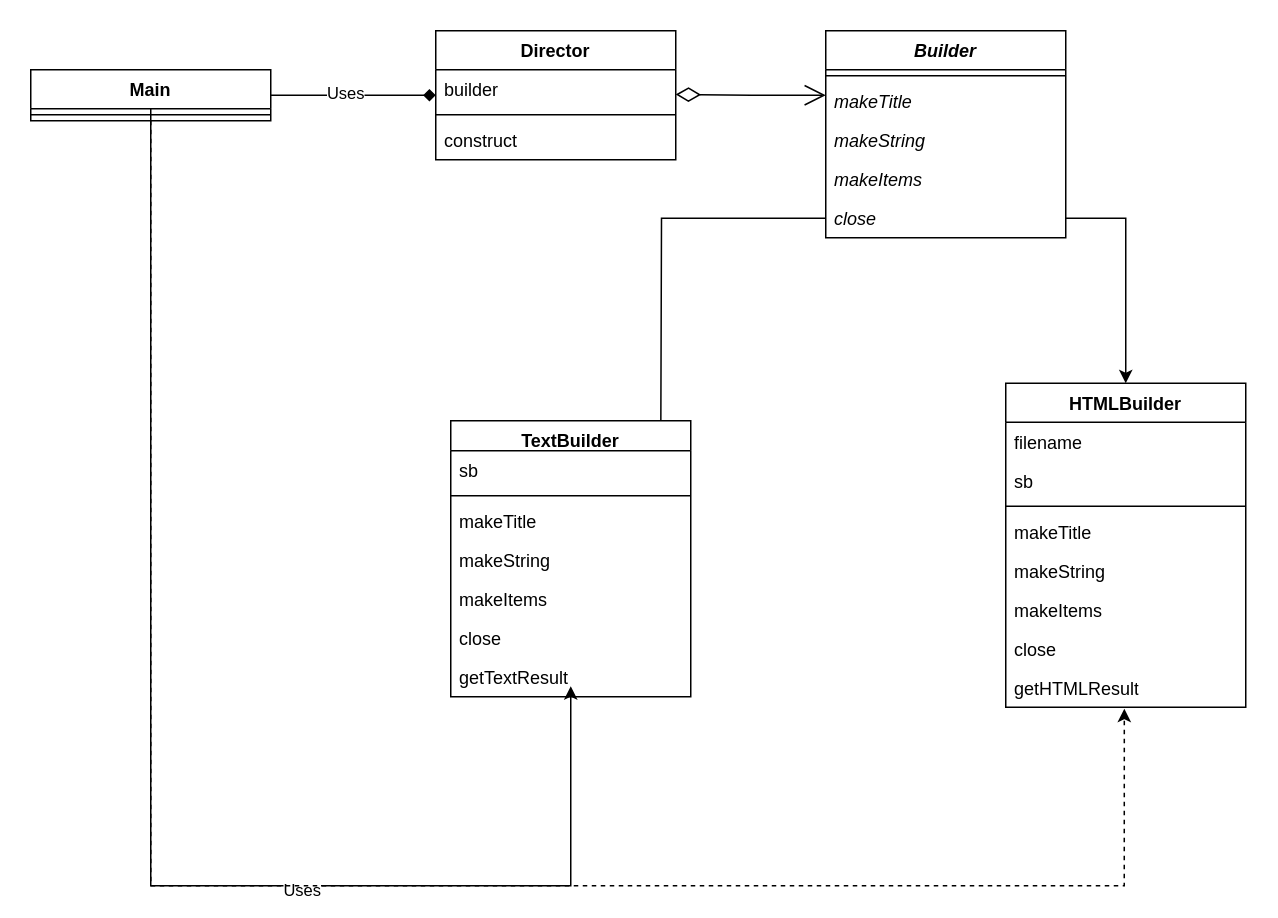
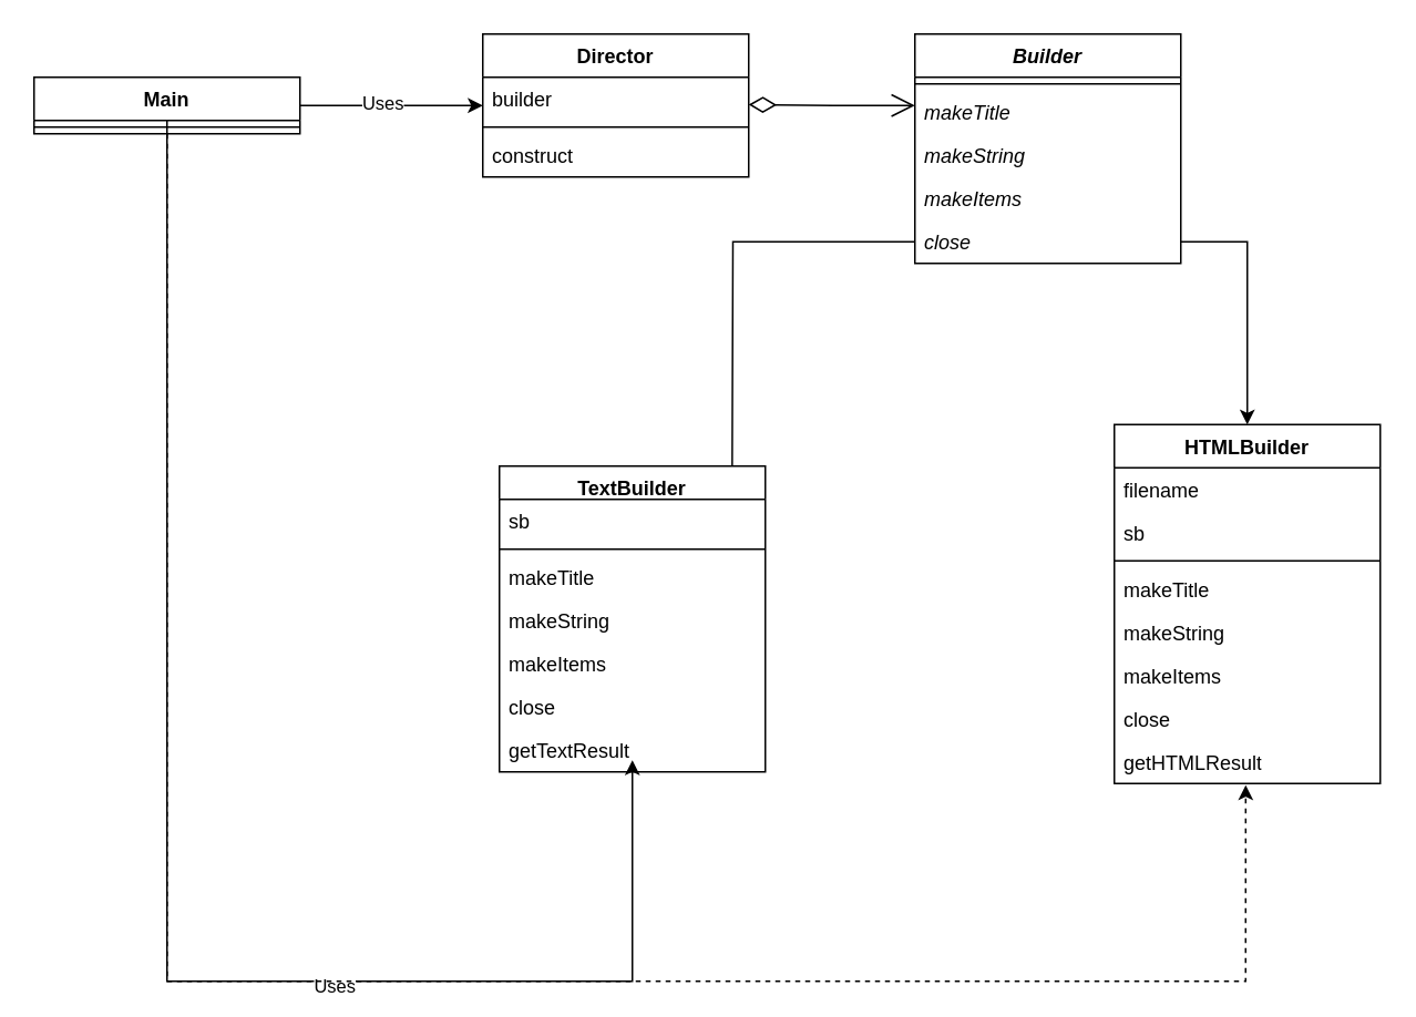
  <mxCell id="0" />
  <mxCell id="1" parent="0" />
- <mxCell id="2" style="edgeStyle=orthogonalEdgeStyle;rounded=0;orthogonalLoop=1;jettySize=auto;html=1;exitX=1;exitY=0.5;exitDx=0;exitDy=0;endArrow=diamond;" edge="1" parent="1" source="7" target="9"><mxGeometry relative="1" as="geometry" /></mxCell>
+ <mxCell id="2" style="edgeStyle=orthogonalEdgeStyle;rounded=0;orthogonalLoop=1;jettySize=auto;html=1;exitX=1;exitY=0.5;exitDx=0;exitDy=0;" edge="1" parent="1" source="7" target="9"><mxGeometry relative="1" as="geometry" /></mxCell>
  <mxCell id="3" value="Uses&lt;br&gt;" style="edgeLabel;html=1;align=center;verticalAlign=middle;resizable=0;points=[];" vertex="1" connectable="0" parent="2"><mxGeometry x="-0.109" y="2" relative="1" as="geometry"><mxPoint as="offset" /></mxGeometry></mxCell>
  <mxCell id="4" style="edgeStyle=elbowEdgeStyle;rounded=0;orthogonalLoop=1;jettySize=auto;html=1;exitX=0.5;exitY=1;exitDx=0;exitDy=0;entryX=0.5;entryY=1.115;entryDx=0;entryDy=0;elbow=vertical;entryPerimeter=0;" edge="1" parent="1"><mxGeometry relative="1" as="geometry"><mxPoint x="100" y="70" as="sourcePoint" /><mxPoint x="380" y="456.99" as="targetPoint" /><Array as="points"><mxPoint x="200" y="590" /></Array></mxGeometry></mxCell>
  <mxCell id="5" value="Uses" style="edgeLabel;html=1;align=center;verticalAlign=middle;resizable=0;points=[];" vertex="1" connectable="0" parent="4"><mxGeometry x="0.329" y="-2" relative="1" as="geometry"><mxPoint as="offset" /></mxGeometry></mxCell>
  <mxCell id="6" style="edgeStyle=orthogonalEdgeStyle;rounded=0;orthogonalLoop=1;jettySize=auto;html=1;entryX=0.494;entryY=1.038;entryDx=0;entryDy=0;entryPerimeter=0;dashed=1;" edge="1" parent="1" source="7" target="29"><mxGeometry relative="1" as="geometry"><Array as="points"><mxPoint x="100" y="590" /><mxPoint x="749" y="590" /></Array></mxGeometry></mxCell>
  <mxCell id="7" value="Main" style="swimlane;fontStyle=1;align=center;verticalAlign=top;childLayout=stackLayout;horizontal=1;startSize=26;horizontalStack=0;resizeParent=1;resizeParentMax=0;resizeLast=0;collapsible=1;marginBottom=0;whiteSpace=wrap;html=1;" vertex="1" parent="1"><mxGeometry y="46" width="160" height="34" as="geometry" x="20" /></mxCell>
  <mxCell id="8" value="" style="line;strokeWidth=1;fillColor=none;align=left;verticalAlign=middle;spacingTop=-1;spacingLeft=3;spacingRight=3;rotatable=0;labelPosition=right;points=[];portConstraint=eastwest;strokeColor=inherit;" vertex="1" parent="7"><mxGeometry y="26" width="160" height="8" as="geometry" /></mxCell>
  <mxCell id="9" value="Director" style="swimlane;fontStyle=1;align=center;verticalAlign=top;childLayout=stackLayout;horizontal=1;startSize=26;horizontalStack=0;resizeParent=1;resizeParentMax=0;resizeLast=0;collapsible=1;marginBottom=0;whiteSpace=wrap;html=1;" vertex="1" parent="1"><mxGeometry x="290" y="20" width="160" height="86" as="geometry" /></mxCell>
  <mxCell id="10" value="builder" style="text;strokeColor=none;fillColor=none;align=left;verticalAlign=top;spacingLeft=4;spacingRight=4;overflow=hidden;rotatable=0;points=[[0,0.5],[1,0.5]];portConstraint=eastwest;whiteSpace=wrap;html=1;" vertex="1" parent="9"><mxGeometry y="26" width="160" height="26" as="geometry" /></mxCell>
  <mxCell id="11" value="" style="line;strokeWidth=1;fillColor=none;align=left;verticalAlign=middle;spacingTop=-1;spacingLeft=3;spacingRight=3;rotatable=0;labelPosition=right;points=[];portConstraint=eastwest;strokeColor=inherit;" vertex="1" parent="9"><mxGeometry y="52" width="160" height="8" as="geometry" /></mxCell>
  <mxCell id="12" value="construct" style="text;strokeColor=none;fillColor=none;align=left;verticalAlign=top;spacingLeft=4;spacingRight=4;overflow=hidden;rotatable=0;points=[[0,0.5],[1,0.5]];portConstraint=eastwest;whiteSpace=wrap;html=1;" vertex="1" parent="9"><mxGeometry y="60" width="160" height="26" as="geometry" /></mxCell>
  <mxCell id="13" value="&lt;i&gt;Builder&lt;/i&gt;" style="swimlane;fontStyle=1;align=center;verticalAlign=top;childLayout=stackLayout;horizontal=1;startSize=26;horizontalStack=0;resizeParent=1;resizeParentMax=0;resizeLast=0;collapsible=1;marginBottom=0;whiteSpace=wrap;html=1;" vertex="1" parent="1"><mxGeometry x="550" y="20" width="160" height="138" as="geometry" /></mxCell>
  <mxCell id="14" value="" style="line;strokeWidth=1;fillColor=none;align=left;verticalAlign=middle;spacingTop=-1;spacingLeft=3;spacingRight=3;rotatable=0;labelPosition=right;points=[];portConstraint=eastwest;strokeColor=inherit;" vertex="1" parent="13"><mxGeometry y="26" width="160" height="8" as="geometry" /></mxCell>
  <mxCell id="15" value="&lt;i&gt;makeTitle&lt;/i&gt;" style="text;strokeColor=none;fillColor=none;align=left;verticalAlign=top;spacingLeft=4;spacingRight=4;overflow=hidden;rotatable=0;points=[[0,0.5],[1,0.5]];portConstraint=eastwest;whiteSpace=wrap;html=1;" vertex="1" parent="13"><mxGeometry y="34" width="160" height="26" as="geometry" /></mxCell>
  <mxCell id="16" value="&lt;i&gt;makeString&lt;span style=&quot;white-space: pre;&quot;&gt;&#09;&lt;/span&gt;&lt;/i&gt;" style="text;strokeColor=none;fillColor=none;align=left;verticalAlign=top;spacingLeft=4;spacingRight=4;overflow=hidden;rotatable=0;points=[[0,0.5],[1,0.5]];portConstraint=eastwest;whiteSpace=wrap;html=1;" vertex="1" parent="13"><mxGeometry y="60" width="160" height="26" as="geometry" /></mxCell>
  <mxCell id="17" value="&lt;i&gt;makeItems&lt;/i&gt;" style="text;strokeColor=none;fillColor=none;align=left;verticalAlign=top;spacingLeft=4;spacingRight=4;overflow=hidden;rotatable=0;points=[[0,0.5],[1,0.5]];portConstraint=eastwest;whiteSpace=wrap;html=1;" vertex="1" parent="13"><mxGeometry y="86" width="160" height="26" as="geometry" /></mxCell>
  <mxCell id="18" style="edgeStyle=orthogonalEdgeStyle;rounded=0;orthogonalLoop=1;jettySize=auto;html=1;" edge="1" parent="13" source="19"><mxGeometry relative="1" as="geometry"><mxPoint x="-110" y="280" as="targetPoint" /></mxGeometry></mxCell>
  <mxCell id="19" value="&lt;i&gt;close&lt;/i&gt;" style="text;strokeColor=none;fillColor=none;align=left;verticalAlign=top;spacingLeft=4;spacingRight=4;overflow=hidden;rotatable=0;points=[[0,0.5],[1,0.5]];portConstraint=eastwest;whiteSpace=wrap;html=1;" vertex="1" parent="13"><mxGeometry y="112" width="160" height="26" as="geometry" /></mxCell>
  <mxCell id="20" value="" style="endArrow=open;html=1;endSize=12;startArrow=diamondThin;startSize=14;startFill=0;edgeStyle=orthogonalEdgeStyle;align=left;verticalAlign=bottom;rounded=0;" edge="1" parent="1"><mxGeometry x="-1" y="3" relative="1" as="geometry"><mxPoint x="450" y="62.5" as="sourcePoint" /><mxPoint x="550" y="63" as="targetPoint" /><mxPoint as="offset" /></mxGeometry></mxCell>
  <mxCell id="21" value="HTMLBuilder" style="swimlane;fontStyle=1;align=center;verticalAlign=top;childLayout=stackLayout;horizontal=1;startSize=26;horizontalStack=0;resizeParent=1;resizeParentMax=0;resizeLast=0;collapsible=1;marginBottom=0;whiteSpace=wrap;html=1;" vertex="1" parent="1"><mxGeometry x="670" y="255" width="160" height="216" as="geometry" /></mxCell>
  <mxCell id="22" value="filename" style="text;strokeColor=none;fillColor=none;align=left;verticalAlign=top;spacingLeft=4;spacingRight=4;overflow=hidden;rotatable=0;points=[[0,0.5],[1,0.5]];portConstraint=eastwest;whiteSpace=wrap;html=1;" vertex="1" parent="21"><mxGeometry y="26" width="160" height="26" as="geometry" /></mxCell>
  <mxCell id="23" value="sb" style="text;strokeColor=none;fillColor=none;align=left;verticalAlign=top;spacingLeft=4;spacingRight=4;overflow=hidden;rotatable=0;points=[[0,0.5],[1,0.5]];portConstraint=eastwest;whiteSpace=wrap;html=1;" vertex="1" parent="21"><mxGeometry y="52" width="160" height="26" as="geometry" /></mxCell>
  <mxCell id="24" value="" style="line;strokeWidth=1;fillColor=none;align=left;verticalAlign=middle;spacingTop=-1;spacingLeft=3;spacingRight=3;rotatable=0;labelPosition=right;points=[];portConstraint=eastwest;strokeColor=inherit;" vertex="1" parent="21"><mxGeometry y="78" width="160" height="8" as="geometry" /></mxCell>
  <mxCell id="25" value="makeTitle" style="text;strokeColor=none;fillColor=none;align=left;verticalAlign=top;spacingLeft=4;spacingRight=4;overflow=hidden;rotatable=0;points=[[0,0.5],[1,0.5]];portConstraint=eastwest;whiteSpace=wrap;html=1;" vertex="1" parent="21"><mxGeometry y="86" width="160" height="26" as="geometry" /></mxCell>
  <mxCell id="26" value="makeString" style="text;strokeColor=none;fillColor=none;align=left;verticalAlign=top;spacingLeft=4;spacingRight=4;overflow=hidden;rotatable=0;points=[[0,0.5],[1,0.5]];portConstraint=eastwest;whiteSpace=wrap;html=1;" vertex="1" parent="21"><mxGeometry y="112" width="160" height="26" as="geometry" /></mxCell>
  <mxCell id="27" value="makeItems" style="text;strokeColor=none;fillColor=none;align=left;verticalAlign=top;spacingLeft=4;spacingRight=4;overflow=hidden;rotatable=0;points=[[0,0.5],[1,0.5]];portConstraint=eastwest;whiteSpace=wrap;html=1;" vertex="1" parent="21"><mxGeometry y="138" width="160" height="26" as="geometry" /></mxCell>
  <mxCell id="28" value="close" style="text;strokeColor=none;fillColor=none;align=left;verticalAlign=top;spacingLeft=4;spacingRight=4;overflow=hidden;rotatable=0;points=[[0,0.5],[1,0.5]];portConstraint=eastwest;whiteSpace=wrap;html=1;" vertex="1" parent="21"><mxGeometry y="164" width="160" height="26" as="geometry" /></mxCell>
  <mxCell id="29" value="getHTMLResult" style="text;strokeColor=none;fillColor=none;align=left;verticalAlign=top;spacingLeft=4;spacingRight=4;overflow=hidden;rotatable=0;points=[[0,0.5],[1,0.5]];portConstraint=eastwest;whiteSpace=wrap;html=1;" vertex="1" parent="21"><mxGeometry y="190" width="160" height="26" as="geometry" /></mxCell>
  <mxCell id="30" style="edgeStyle=orthogonalEdgeStyle;rounded=0;orthogonalLoop=1;jettySize=auto;html=1;" edge="1" parent="1" source="19" target="21"><mxGeometry relative="1" as="geometry"><mxPoint x="750" y="300" as="targetPoint" /></mxGeometry></mxCell>
  <mxCell id="31" value="TextBuilder" style="swimlane;fontStyle=1;align=center;verticalAlign=top;childLayout=stackLayout;horizontal=1;startSize=20;horizontalStack=0;resizeParent=1;resizeParentMax=0;resizeLast=0;collapsible=1;marginBottom=0;whiteSpace=wrap;html=1;" vertex="1" parent="1"><mxGeometry x="300" y="280" width="160" height="184" as="geometry" /></mxCell>
  <mxCell id="32" value="sb" style="text;strokeColor=none;fillColor=none;align=left;verticalAlign=top;spacingLeft=4;spacingRight=4;overflow=hidden;rotatable=0;points=[[0,0.5],[1,0.5]];portConstraint=eastwest;whiteSpace=wrap;html=1;" vertex="1" parent="31"><mxGeometry y="20" width="160" height="26" as="geometry" /></mxCell>
  <mxCell id="33" value="" style="line;strokeWidth=1;fillColor=none;align=left;verticalAlign=middle;spacingTop=-1;spacingLeft=3;spacingRight=3;rotatable=0;labelPosition=right;points=[];portConstraint=eastwest;strokeColor=inherit;" vertex="1" parent="31"><mxGeometry y="46" width="160" height="8" as="geometry" /></mxCell>
  <mxCell id="34" value="makeTitle" style="text;strokeColor=none;fillColor=none;align=left;verticalAlign=top;spacingLeft=4;spacingRight=4;overflow=hidden;rotatable=0;points=[[0,0.5],[1,0.5]];portConstraint=eastwest;whiteSpace=wrap;html=1;" vertex="1" parent="31"><mxGeometry y="54" width="160" height="26" as="geometry" /></mxCell>
  <mxCell id="35" value="makeString" style="text;strokeColor=none;fillColor=none;align=left;verticalAlign=top;spacingLeft=4;spacingRight=4;overflow=hidden;rotatable=0;points=[[0,0.5],[1,0.5]];portConstraint=eastwest;whiteSpace=wrap;html=1;" vertex="1" parent="31"><mxGeometry y="80" width="160" height="26" as="geometry" /></mxCell>
  <mxCell id="36" value="makeItems" style="text;strokeColor=none;fillColor=none;align=left;verticalAlign=top;spacingLeft=4;spacingRight=4;overflow=hidden;rotatable=0;points=[[0,0.5],[1,0.5]];portConstraint=eastwest;whiteSpace=wrap;html=1;" vertex="1" parent="31"><mxGeometry y="106" width="160" height="26" as="geometry" /></mxCell>
  <mxCell id="37" value="close" style="text;strokeColor=none;fillColor=none;align=left;verticalAlign=top;spacingLeft=4;spacingRight=4;overflow=hidden;rotatable=0;points=[[0,0.5],[1,0.5]];portConstraint=eastwest;whiteSpace=wrap;html=1;" vertex="1" parent="31"><mxGeometry y="132" width="160" height="26" as="geometry" /></mxCell>
  <mxCell id="38" value="getTextResult" style="text;strokeColor=none;fillColor=none;align=left;verticalAlign=top;spacingLeft=4;spacingRight=4;overflow=hidden;rotatable=0;points=[[0,0.5],[1,0.5]];portConstraint=eastwest;whiteSpace=wrap;html=1;" vertex="1" parent="31"><mxGeometry y="158" width="160" height="26" as="geometry" /></mxCell>
